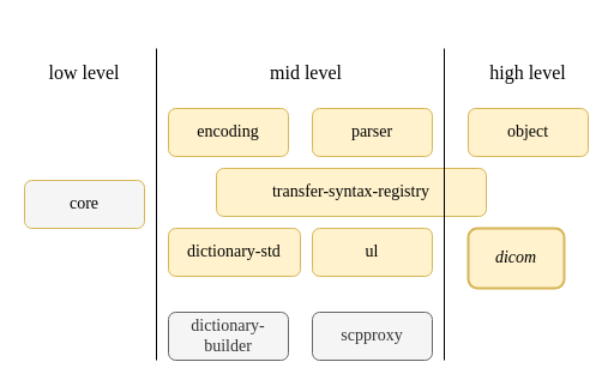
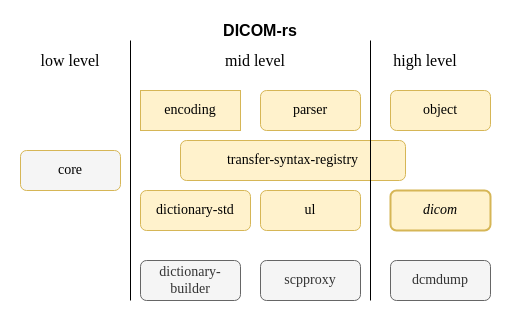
  <mxCell id="0" />
  <mxCell id="1" parent="0" />
  <mxCell id="2" value="core" style="rounded=1;whiteSpace=wrap;html=1;fillColor=#f5f5f5;strokeColor=#d6b656;fontFamily=Lucida Console;fontSize=14;" vertex="1" parent="1"><mxGeometry x="20" y="150" width="100" height="40" as="geometry" /></mxCell>
+ <mxCell id="3" value="DICOM-rs" style="text;html=1;strokeColor=none;fillColor=none;align=center;verticalAlign=middle;whiteSpace=wrap;rounded=0;fontSize=16;fontStyle=1" vertex="1" parent="1"><mxGeometry x="220" y="20" width="80" height="20" as="geometry" /></mxCell>
  <mxCell id="4" value="object" style="rounded=1;whiteSpace=wrap;html=1;fillColor=#fff2cc;strokeColor=#d6b656;fontFamily=Lucida Console;fontSize=14;" vertex="1" parent="1"><mxGeometry x="390" y="90" width="100" height="40" as="geometry" /></mxCell>
- <mxCell id="5" value="encoding" style="rounded=1;whiteSpace=wrap;html=1;fillColor=#fff2cc;strokeColor=#d6b656;fontFamily=Lucida Console;fontSize=14;" vertex="1" parent="1"><mxGeometry x="140" y="90" width="100" height="40" as="geometry" /></mxCell>
+ <mxCell id="5" value="encoding" style="whiteSpace=wrap;html=1;fillColor=#fff2cc;strokeColor=#d6b656;fontFamily=Lucida Console;fontSize=14;rounded=0;" vertex="1" parent="1"><mxGeometry x="140" y="90" width="100" height="40" as="geometry" /></mxCell>
  <mxCell id="6" value="parser" style="rounded=1;whiteSpace=wrap;html=1;fillColor=#fff2cc;strokeColor=#d6b656;fontFamily=Lucida Console;fontSize=14;" vertex="1" parent="1"><mxGeometry x="260" y="90" width="100" height="40" as="geometry" /></mxCell>
  <mxCell id="7" value="transfer-syntax-registry" style="rounded=1;whiteSpace=wrap;html=1;fillColor=#fff2cc;strokeColor=#d6b656;fontFamily=Lucida Console;fontSize=14;" vertex="1" parent="1"><mxGeometry x="180" y="140" width="225" height="40" as="geometry" /></mxCell>
- <mxCell id="8" value="&lt;i&gt;dicom&lt;/i&gt;" style="rounded=1;whiteSpace=wrap;html=1;fillColor=#fff2cc;strokeColor=#d6b656;fontFamily=Lucida Console;fontSize=14;strokeWidth=2;" vertex="1" parent="1"><mxGeometry x="390" y="190" width="80" height="50" as="geometry" /></mxCell>
+ <mxCell id="8" value="&lt;i&gt;dicom&lt;/i&gt;" style="rounded=1;whiteSpace=wrap;html=1;fillColor=#fff2cc;strokeColor=#d6b656;fontFamily=Lucida Console;fontSize=14;strokeWidth=2;" vertex="1" parent="1"><mxGeometry x="390" y="190" width="100" height="40" as="geometry" /></mxCell>
  <mxCell id="9" value="dictionary-builder" style="rounded=1;whiteSpace=wrap;html=1;fillColor=#f5f5f5;strokeColor=#666666;fontFamily=Lucida Console;fontSize=14;fontColor=#333333;" vertex="1" parent="1"><mxGeometry x="140" y="260" width="100" height="40" as="geometry" /></mxCell>
  <mxCell id="10" value="" style="endArrow=none;html=1;fontFamily=Lucida Console;fontSize=16;" edge="1" parent="1"><mxGeometry width="50" height="50" relative="1" as="geometry"><mxPoint x="130" y="300" as="sourcePoint" /><mxPoint x="130" y="40" as="targetPoint" /></mxGeometry></mxCell>
  <mxCell id="11" value="" style="endArrow=none;html=1;fontFamily=Lucida Console;fontSize=16;" edge="1" parent="1"><mxGeometry width="50" height="50" relative="1" as="geometry"><mxPoint x="370" y="300" as="sourcePoint" /><mxPoint x="370" y="40" as="targetPoint" /></mxGeometry></mxCell>
+ <mxCell id="12" value="dcmdump" style="rounded=1;whiteSpace=wrap;html=1;fillColor=#f5f5f5;strokeColor=#666666;fontFamily=Lucida Console;fontSize=14;fontColor=#333333;" vertex="1" parent="1"><mxGeometry x="390" y="260" width="100" height="40" as="geometry" /></mxCell>
  <mxCell id="13" value="ul" style="rounded=1;whiteSpace=wrap;html=1;fillColor=#fff2cc;strokeColor=#d6b656;fontFamily=Lucida Console;fontSize=14;" vertex="1" parent="1"><mxGeometry x="260" y="190" width="100" height="40" as="geometry" /></mxCell>
  <mxCell id="14" value="dictionary-std" style="rounded=1;whiteSpace=wrap;html=1;fillColor=#fff2cc;strokeColor=#d6b656;fontFamily=Lucida Console;fontSize=14;align=center;" vertex="1" parent="1"><mxGeometry x="140" y="190" width="110" height="40" as="geometry" /></mxCell>
  <mxCell id="15" value="scpproxy" style="rounded=1;whiteSpace=wrap;html=1;fillColor=#f5f5f5;strokeColor=#666666;fontFamily=Lucida Console;fontSize=14;fontColor=#333333;" vertex="1" parent="1"><mxGeometry x="260" y="260" width="100" height="40" as="geometry" /></mxCell>
  <mxCell id="16" value="low level" style="text;html=1;strokeColor=none;fillColor=none;align=center;verticalAlign=middle;whiteSpace=wrap;rounded=0;fontFamily=Lucida Console;fontSize=16;" vertex="1" parent="1"><mxGeometry x="20" y="50" width="100" height="20" as="geometry" /></mxCell>
  <mxCell id="17" value="mid level" style="text;html=1;strokeColor=none;fillColor=none;align=center;verticalAlign=middle;whiteSpace=wrap;rounded=0;fontFamily=Lucida Console;fontSize=16;" vertex="1" parent="1"><mxGeometry x="150" y="50" width="210" height="20" as="geometry" /></mxCell>
- <mxCell id="18" value="high level" style="text;html=1;strokeColor=none;fillColor=none;align=center;verticalAlign=middle;whiteSpace=wrap;rounded=0;fontFamily=Lucida Console;fontSize=16;" vertex="1" parent="1"><mxGeometry x="390" y="50" width="100" height="20" as="geometry" /></mxCell>
+ <mxCell id="18" value="high level" style="text;html=1;strokeColor=none;fillColor=none;align=center;verticalAlign=middle;whiteSpace=wrap;rounded=0;fontFamily=Lucida Console;fontSize=16;" vertex="1" parent="1"><mxGeometry x="375" y="50" width="100" height="20" as="geometry" /></mxCell>
